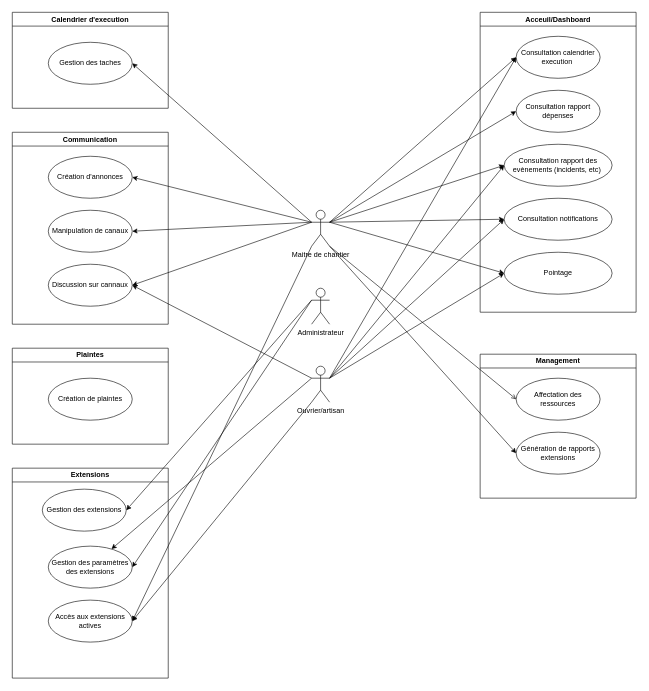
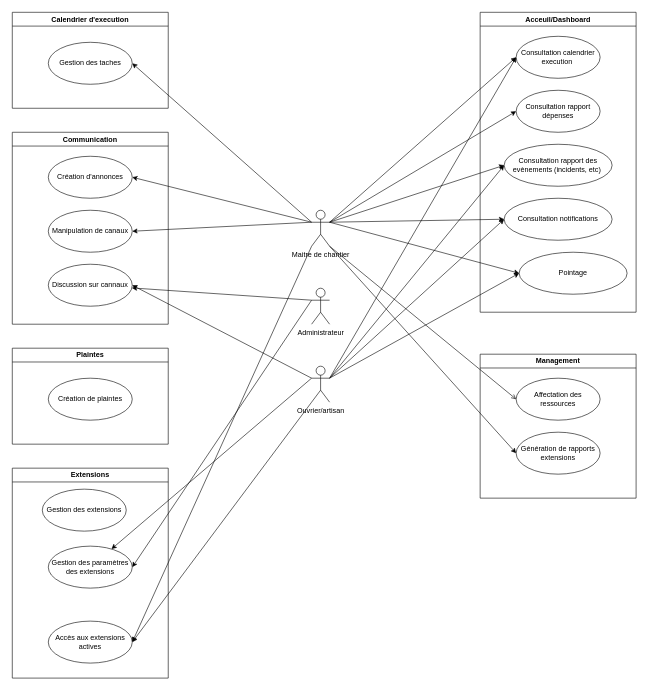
  <mxCell id="0" />
  <mxCell id="1" parent="0" />
  <mxCell id="2" style="rounded=0;orthogonalLoop=1;jettySize=auto;html=1;exitX=1;exitY=0.333;exitDx=0;exitDy=0;exitPerimeter=0;entryX=0;entryY=0.5;entryDx=0;entryDy=0;" parent="1" source="14" target="16" edge="1"><mxGeometry relative="1" as="geometry" /></mxCell>
  <mxCell id="3" style="rounded=0;orthogonalLoop=1;jettySize=auto;html=1;exitX=1;exitY=0.333;exitDx=0;exitDy=0;exitPerimeter=0;entryX=0;entryY=0.5;entryDx=0;entryDy=0;" parent="1" source="14" target="17" edge="1"><mxGeometry relative="1" as="geometry" /></mxCell>
  <mxCell id="4" style="rounded=0;orthogonalLoop=1;jettySize=auto;html=1;exitX=1;exitY=0.333;exitDx=0;exitDy=0;exitPerimeter=0;entryX=0;entryY=0.5;entryDx=0;entryDy=0;" parent="1" source="14" target="18" edge="1"><mxGeometry relative="1" as="geometry" /></mxCell>
  <mxCell id="5" style="rounded=0;orthogonalLoop=1;jettySize=auto;html=1;exitX=0;exitY=0.333;exitDx=0;exitDy=0;exitPerimeter=0;entryX=1;entryY=0.5;entryDx=0;entryDy=0;" parent="1" source="14" target="22" edge="1"><mxGeometry relative="1" as="geometry" /></mxCell>
  <mxCell id="6" style="rounded=0;orthogonalLoop=1;jettySize=auto;html=1;exitX=0;exitY=0.333;exitDx=0;exitDy=0;exitPerimeter=0;entryX=1;entryY=0.5;entryDx=0;entryDy=0;" parent="1" source="14" target="24" edge="1"><mxGeometry relative="1" as="geometry" /></mxCell>
- <mxCell id="7" style="rounded=0;orthogonalLoop=1;jettySize=auto;html=1;exitX=0;exitY=0.333;exitDx=0;exitDy=0;exitPerimeter=0;entryX=1;entryY=0.5;entryDx=0;entryDy=0;" parent="1" source="14" target="25" edge="1"><mxGeometry relative="1" as="geometry" /></mxCell>
  <mxCell id="8" style="rounded=0;orthogonalLoop=1;jettySize=auto;html=1;exitX=0;exitY=0.333;exitDx=0;exitDy=0;exitPerimeter=0;entryX=1;entryY=0.5;entryDx=0;entryDy=0;" parent="1" source="14" target="26" edge="1"><mxGeometry relative="1" as="geometry" /></mxCell>
  <mxCell id="9" style="rounded=0;orthogonalLoop=1;jettySize=auto;html=1;exitX=1;exitY=0.333;exitDx=0;exitDy=0;exitPerimeter=0;entryX=0;entryY=0.5;entryDx=0;entryDy=0;" parent="1" source="14" target="19" edge="1"><mxGeometry relative="1" as="geometry" /></mxCell>
  <mxCell id="10" style="rounded=0;orthogonalLoop=1;jettySize=auto;html=1;exitX=1;exitY=1;exitDx=0;exitDy=0;exitPerimeter=0;entryX=0;entryY=0.5;entryDx=0;entryDy=0;endArrow=open;" parent="1" source="14" target="36" edge="1"><mxGeometry relative="1" as="geometry" /></mxCell>
  <mxCell id="11" style="rounded=0;orthogonalLoop=1;jettySize=auto;html=1;exitX=0;exitY=1;exitDx=0;exitDy=0;exitPerimeter=0;entryX=1;entryY=0.5;entryDx=0;entryDy=0;" parent="1" source="14" target="41" edge="1"><mxGeometry relative="1" as="geometry" /></mxCell>
  <mxCell id="12" style="rounded=0;orthogonalLoop=1;jettySize=auto;html=1;exitX=1;exitY=1;exitDx=0;exitDy=0;exitPerimeter=0;entryX=0;entryY=0.5;entryDx=0;entryDy=0;" edge="1" parent="1" source="14" target="37"><mxGeometry relative="1" as="geometry" /></mxCell>
  <mxCell id="13" style="rounded=0;orthogonalLoop=1;jettySize=auto;html=1;exitX=1;exitY=0.333;exitDx=0;exitDy=0;exitPerimeter=0;entryX=0;entryY=0.5;entryDx=0;entryDy=0;" edge="1" parent="1" source="14" target="20"><mxGeometry relative="1" as="geometry" /></mxCell>
  <mxCell id="14" value="Maitre de chantier" style="shape=umlActor;verticalLabelPosition=bottom;verticalAlign=top;html=1;outlineConnect=0;" parent="1" vertex="1"><mxGeometry x="519" y="350" width="30" height="60" as="geometry" /></mxCell>
  <mxCell id="15" value="Acceuil/Dashboard" style="swimlane;whiteSpace=wrap;html=1;" parent="1" vertex="1"><mxGeometry x="800" width="260" height="500" as="geometry" y="20" /></mxCell>
  <mxCell id="16" value="Consultation calendrier execution&amp;nbsp;" style="ellipse;whiteSpace=wrap;html=1;" parent="15" vertex="1"><mxGeometry x="60" y="40" width="140" height="70" as="geometry" /></mxCell>
  <mxCell id="17" value="Consultation rapport dépenses" style="ellipse;whiteSpace=wrap;html=1;" parent="15" vertex="1"><mxGeometry x="60" y="130" width="140" height="70" as="geometry" /></mxCell>
  <mxCell id="18" value="Consultation rapport des evènements (incidents, etc)&amp;nbsp;" style="ellipse;whiteSpace=wrap;html=1;" parent="15" vertex="1"><mxGeometry x="40" y="220" width="180" height="70" as="geometry" /></mxCell>
  <mxCell id="19" value="Consultation notifications" style="ellipse;whiteSpace=wrap;html=1;" parent="15" vertex="1"><mxGeometry x="40" y="310" width="180" height="70" as="geometry" /></mxCell>
- <mxCell id="20" value="Pointage" style="ellipse;whiteSpace=wrap;html=1;" vertex="1" parent="15"><mxGeometry x="40" y="400" width="180" height="70" as="geometry" /></mxCell>
+ <mxCell id="20" value="Pointage" style="ellipse;whiteSpace=wrap;html=1;" vertex="1" parent="15"><mxGeometry x="65" y="400" width="180" height="70" as="geometry" /></mxCell>
  <mxCell id="21" value="Calendrier d'execution" style="swimlane;whiteSpace=wrap;html=1;" parent="1" vertex="1"><mxGeometry x="20" width="260" height="160" as="geometry" y="20" /></mxCell>
  <mxCell id="22" value="Gestion des taches" style="ellipse;whiteSpace=wrap;html=1;" parent="21" vertex="1"><mxGeometry x="60" y="50" width="140" height="70" as="geometry" /></mxCell>
  <mxCell id="23" value="Communication" style="swimlane;whiteSpace=wrap;html=1;" parent="1" vertex="1"><mxGeometry x="20" y="220" width="260" height="320" as="geometry" /></mxCell>
  <mxCell id="24" value="Création d'annonces" style="ellipse;whiteSpace=wrap;html=1;" parent="23" vertex="1"><mxGeometry x="60" y="40" width="140" height="70" as="geometry" /></mxCell>
  <mxCell id="25" value="Discussion sur cannaux" style="ellipse;whiteSpace=wrap;html=1;" parent="23" vertex="1"><mxGeometry x="60" y="220" width="140" height="70" as="geometry" /></mxCell>
  <mxCell id="26" value="Manipulation de canaux" style="ellipse;whiteSpace=wrap;html=1;" parent="23" vertex="1"><mxGeometry x="60" y="130" width="140" height="70" as="geometry" /></mxCell>
  <mxCell id="27" style="rounded=0;orthogonalLoop=1;jettySize=auto;html=1;exitX=0;exitY=0.333;exitDx=0;exitDy=0;exitPerimeter=0;entryX=1;entryY=0.5;entryDx=0;entryDy=0;" parent="1" source="34" target="25" edge="1"><mxGeometry relative="1" as="geometry" /></mxCell>
  <mxCell id="28" style="rounded=0;orthogonalLoop=1;jettySize=auto;html=1;exitX=1;exitY=0.333;exitDx=0;exitDy=0;exitPerimeter=0;entryX=0;entryY=0.5;entryDx=0;entryDy=0;" parent="1" source="34" target="16" edge="1"><mxGeometry relative="1" as="geometry" /></mxCell>
  <mxCell id="29" style="rounded=0;orthogonalLoop=1;jettySize=auto;html=1;exitX=1;exitY=0.333;exitDx=0;exitDy=0;exitPerimeter=0;entryX=0;entryY=0.5;entryDx=0;entryDy=0;" parent="1" source="34" target="18" edge="1"><mxGeometry relative="1" as="geometry" /></mxCell>
  <mxCell id="30" style="rounded=0;orthogonalLoop=1;jettySize=auto;html=1;exitX=1;exitY=0.333;exitDx=0;exitDy=0;exitPerimeter=0;entryX=0;entryY=0.5;entryDx=0;entryDy=0;" parent="1" source="34" target="19" edge="1"><mxGeometry relative="1" as="geometry" /></mxCell>
  <mxCell id="31" style="rounded=0;orthogonalLoop=1;jettySize=auto;html=1;exitX=0;exitY=1;exitDx=0;exitDy=0;exitPerimeter=0;entryX=1;entryY=0.5;entryDx=0;entryDy=0;" parent="1" source="34" target="41" edge="1"><mxGeometry relative="1" as="geometry" /></mxCell>
  <mxCell id="32" style="rounded=0;orthogonalLoop=1;jettySize=auto;html=1;exitX=0;exitY=0.333;exitDx=0;exitDy=0;exitPerimeter=0;" edge="1" parent="1" source="34" target="40"><mxGeometry relative="1" as="geometry" /></mxCell>
  <mxCell id="33" style="rounded=0;orthogonalLoop=1;jettySize=auto;html=1;exitX=1;exitY=0.333;exitDx=0;exitDy=0;exitPerimeter=0;entryX=0;entryY=0.5;entryDx=0;entryDy=0;" edge="1" parent="1" source="34" target="20"><mxGeometry relative="1" as="geometry" /></mxCell>
  <mxCell id="34" value="Ouvrier/artisan" style="shape=umlActor;verticalLabelPosition=bottom;verticalAlign=top;html=1;" parent="1" vertex="1"><mxGeometry x="519" y="610" width="30" height="60" as="geometry" /></mxCell>
  <mxCell id="35" value="Management" style="swimlane;whiteSpace=wrap;html=1;" parent="1" vertex="1"><mxGeometry x="800" y="590" width="260" height="240" as="geometry" /></mxCell>
  <mxCell id="36" value="Affectation des ressources" style="ellipse;whiteSpace=wrap;html=1;" parent="35" vertex="1"><mxGeometry x="60" y="40" width="140" height="70" as="geometry" /></mxCell>
  <mxCell id="37" value="Génération de rapports extensions" style="ellipse;whiteSpace=wrap;html=1;" vertex="1" parent="35"><mxGeometry x="60" y="130" width="140" height="70" as="geometry" /></mxCell>
  <mxCell id="38" value="Extensions" style="swimlane;whiteSpace=wrap;html=1;" parent="1" vertex="1"><mxGeometry x="20" y="780" width="260" height="350" as="geometry" /></mxCell>
  <mxCell id="39" value="Gestion des extensions" style="ellipse;whiteSpace=wrap;html=1;" parent="38" vertex="1"><mxGeometry x="50" y="35" width="140" height="70" as="geometry" /></mxCell>
  <mxCell id="40" value="Gestion des paramètres des extensions" style="ellipse;whiteSpace=wrap;html=1;" parent="38" vertex="1"><mxGeometry x="60" y="130" width="140" height="70" as="geometry" /></mxCell>
- <mxCell id="41" value="Accès aux extensions actives" style="ellipse;whiteSpace=wrap;html=1;" parent="38" vertex="1"><mxGeometry x="60" y="220" width="140" height="70" as="geometry" /></mxCell>
+ <mxCell id="41" value="Accès aux extensions actives" style="ellipse;whiteSpace=wrap;html=1;" parent="38" vertex="1"><mxGeometry x="60" y="255" width="140" height="70" as="geometry" /></mxCell>
  <mxCell id="42" style="rounded=0;orthogonalLoop=1;jettySize=auto;html=1;exitX=0;exitY=0.333;exitDx=0;exitDy=0;exitPerimeter=0;entryX=1;entryY=0.5;entryDx=0;entryDy=0;" edge="1" parent="1" source="44" target="40"><mxGeometry relative="1" as="geometry" /></mxCell>
- <mxCell id="43" style="rounded=0;orthogonalLoop=1;jettySize=auto;html=1;exitX=0;exitY=0.333;exitDx=0;exitDy=0;exitPerimeter=0;entryX=1;entryY=0.5;entryDx=0;entryDy=0;" edge="1" parent="1" source="44" target="39"><mxGeometry relative="1" as="geometry" /></mxCell>
+ <mxCell id="43" style="rounded=0;orthogonalLoop=1;jettySize=auto;html=1;exitX=0;exitY=0.333;exitDx=0;exitDy=0;exitPerimeter=0;" edge="1" parent="1" source="44" target="25"><mxGeometry relative="1" as="geometry" /></mxCell>
  <mxCell id="44" value="Administrateur" style="shape=umlActor;verticalLabelPosition=bottom;verticalAlign=top;html=1;" vertex="1" parent="1"><mxGeometry x="519" y="480" width="30" height="60" as="geometry" /></mxCell>
  <mxCell id="45" value="Plaintes" style="swimlane;whiteSpace=wrap;html=1;" vertex="1" parent="1"><mxGeometry x="20" y="580" width="260" height="160" as="geometry" /></mxCell>
  <mxCell id="46" value="Création de plaintes" style="ellipse;whiteSpace=wrap;html=1;" vertex="1" parent="45"><mxGeometry x="60" y="50" width="140" height="70" as="geometry" /></mxCell>
